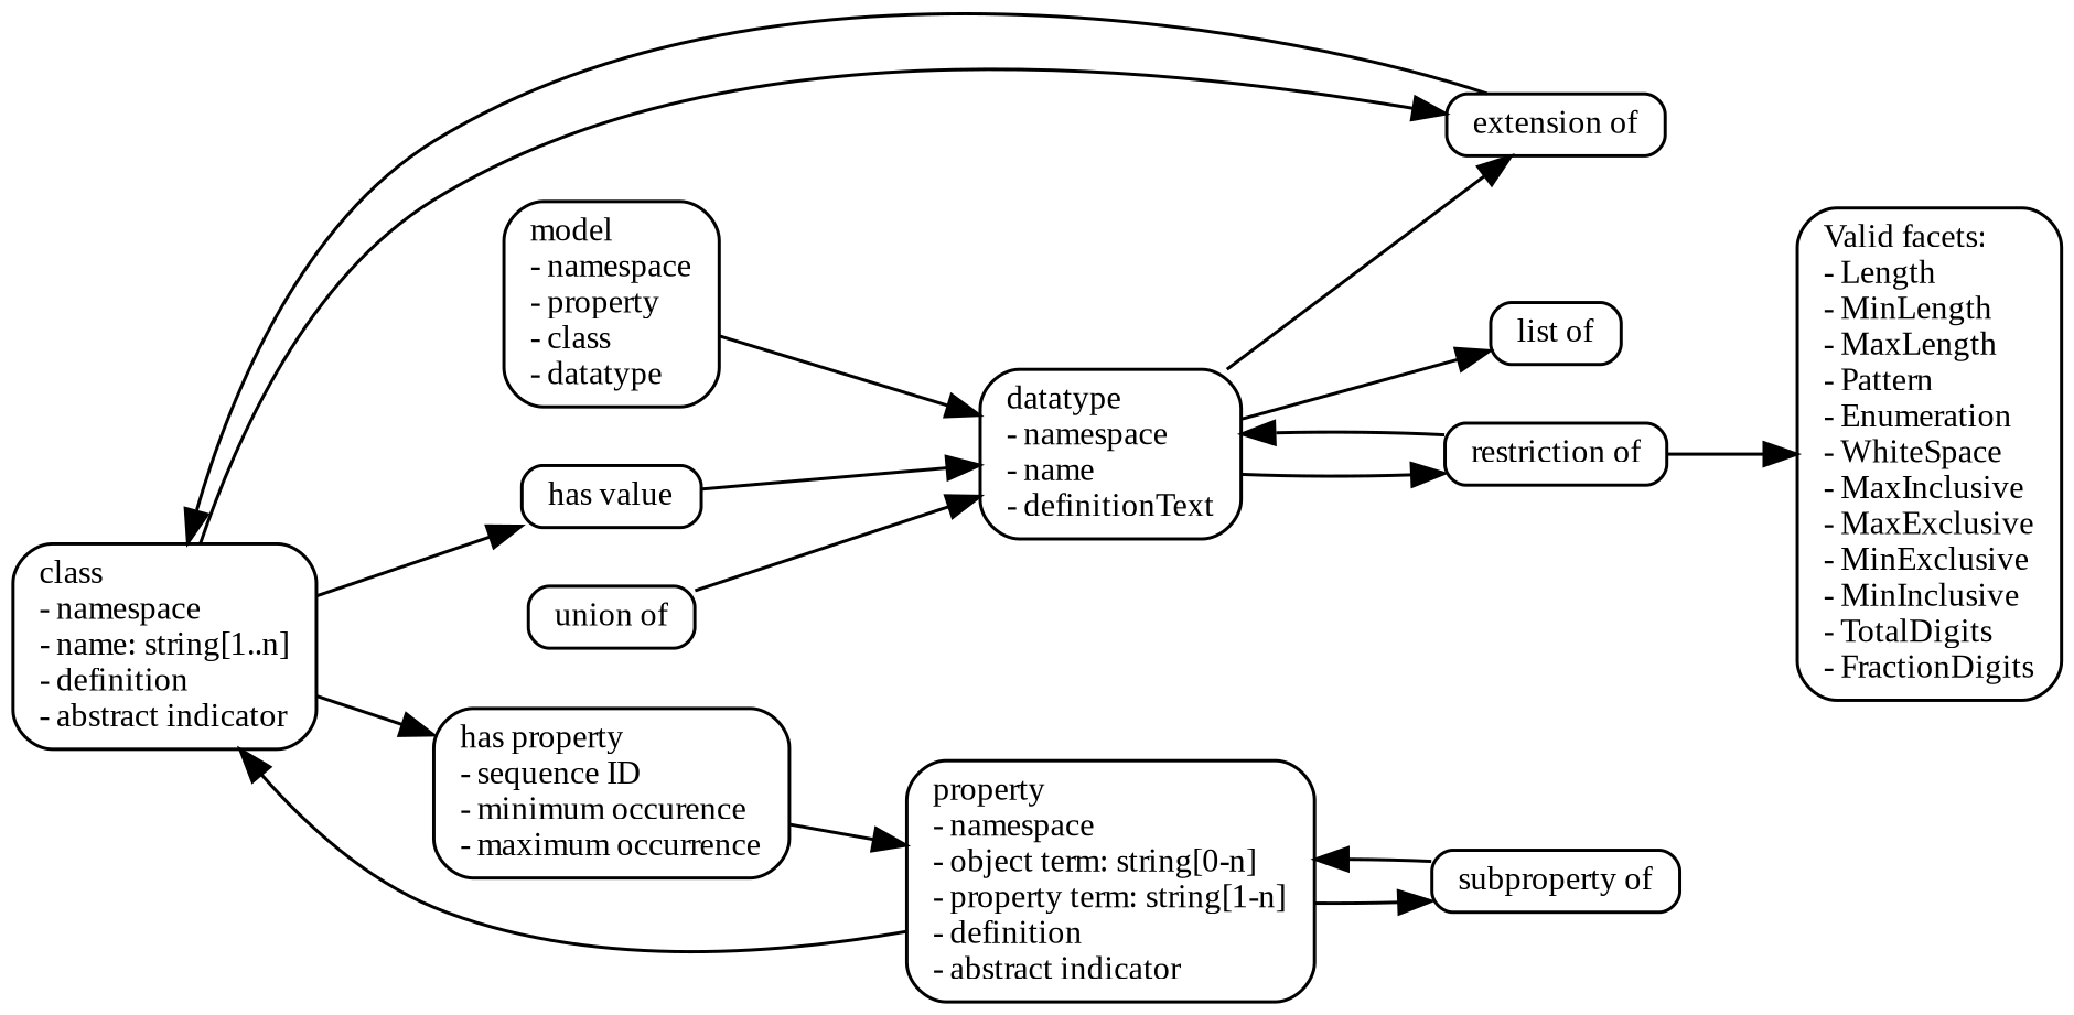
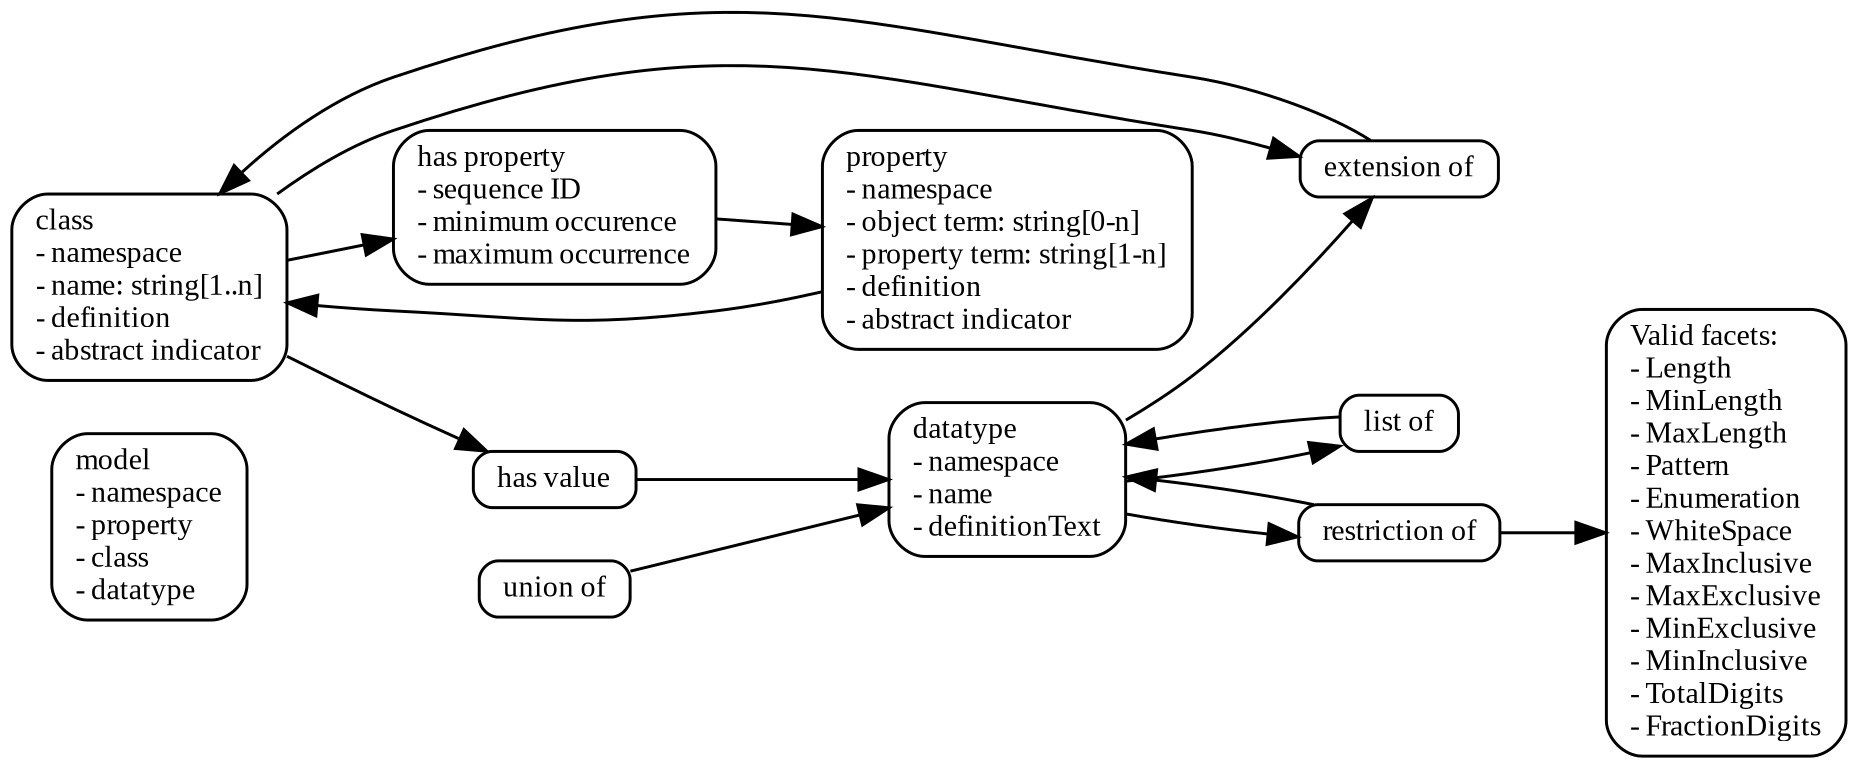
  digraph {
    fontname="Liberation Serif"
    rankdir=LR
    node [fontname="Liberation Serif" fontsize=10 shape=box style=rounded]
    edge [dir=forward fontname="Liberation Serif" fontsize=10]
    model [height=0 label="\N\l- namespace\l- property\l- class\l- datatype\l" width=0]
    class [height=0 label="\N\l- namespace\l- name: string[1..n]\l- definition\l- abstract indicator\l" width=0]
    "extension of" [height=0 label="\N\l" width=0]
    "has property" [height=0 label="\N\l- sequence ID\l- minimum occurence\l- maximum occurrence\l" width=0]
    "has value" [height=0 label="\N\l" width=0]
    property [height=0 label="\N\l- namespace\l- object term: string[0-n]\l- property term: string[1-n]\l- definition\l- abstract indicator\l" width=0]
    datatype [height=0 label="\N\l- namespace\l- name\l- definitionText\l" width=0]
-   "subproperty of" [height=0 label="\N\l" width=0]
    "list of" [height=0 label="\N\l" width=0]
    "restriction of" [height=0 label="\N\l" width=0]
    "union of" [height=0 label="\N\l" width=0]
    n12 [height=0 label="Valid facets:\l- Length\l- MinLength\l- MaxLength\l- Pattern\l- Enumeration\l- WhiteSpace\l- MaxInclusive\l- MaxExclusive\l- MinExclusive\l- MinInclusive\l- TotalDigits\l- FractionDigits\l" width=0]
    class -> "extension of"
    class -> "has property"
    class -> "has value"
    "extension of" -> class [constraint=false]
    "has property" -> property
    "has value" -> datatype
    property -> class
-   property -> "subproperty of"
    datatype -> "extension of"
    datatype -> "list of"
    datatype -> "restriction of"
-   "subproperty of" -> property
-   model -> datatype
+   "list of" -> datatype
    "restriction of" -> datatype
    "restriction of" -> n12
    "union of" -> datatype
  }
